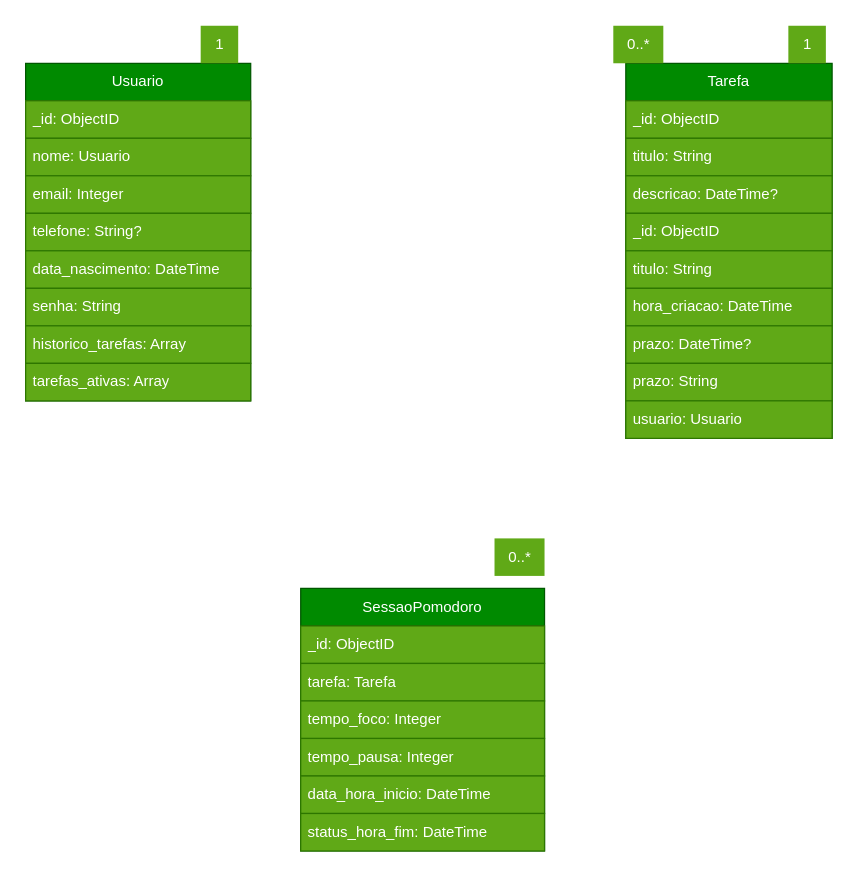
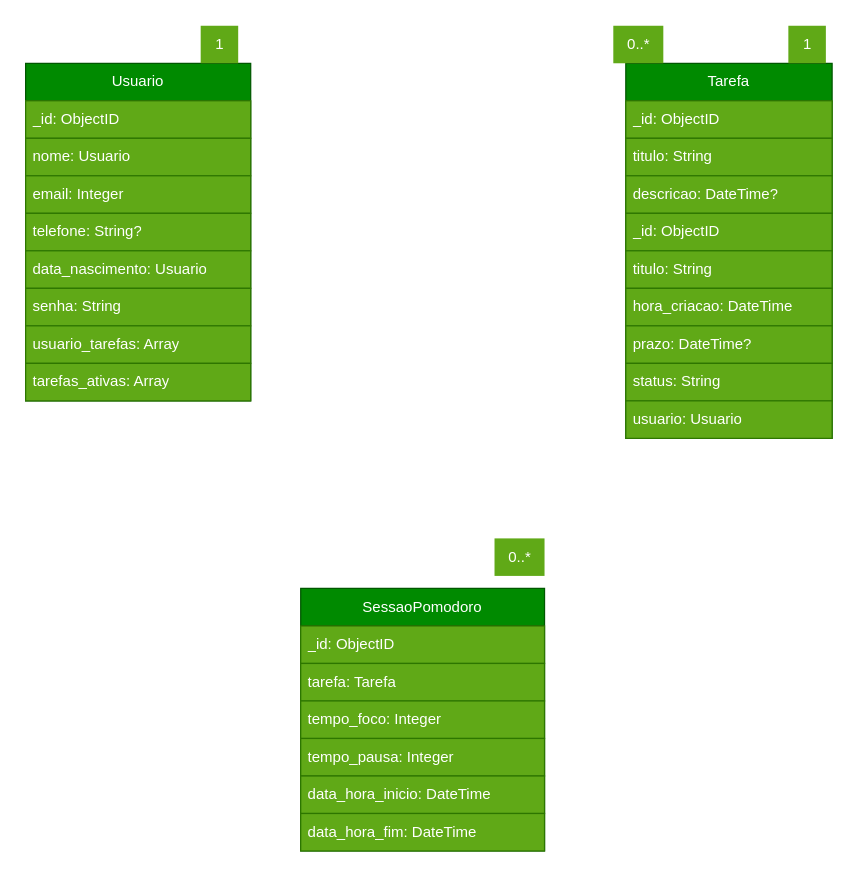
  <mxCell id="0" />
  <mxCell id="1" parent="0" />
  <mxCell id="2" value="Usuario" style="swimlane;fontStyle=0;childLayout=stackLayout;horizontal=1;startSize=30;horizontalStack=0;resizeParent=1;resizeParentMax=0;resizeLast=0;collapsible=1;marginBottom=0;whiteSpace=wrap;html=1;fillColor=#008a00;fontColor=#ffffff;strokeColor=#005700;" parent="1" vertex="1"><mxGeometry x="20" y="50" width="180" height="270" as="geometry" /></mxCell>
  <mxCell id="3" value="_id: ObjectID" style="text;strokeColor=#2D7600;fillColor=#60a917;align=left;verticalAlign=middle;spacingLeft=4;spacingRight=4;overflow=hidden;points=[[0,0.5],[1,0.5]];portConstraint=eastwest;rotatable=0;whiteSpace=wrap;html=1;fontColor=#ffffff;" parent="2" vertex="1"><mxGeometry y="30" width="180" height="30" as="geometry" /></mxCell>
  <mxCell id="4" value="nome: Usuario" style="text;strokeColor=#2D7600;fillColor=#60a917;align=left;verticalAlign=middle;spacingLeft=4;spacingRight=4;overflow=hidden;points=[[0,0.5],[1,0.5]];portConstraint=eastwest;rotatable=0;whiteSpace=wrap;html=1;fontColor=#ffffff;" parent="2" vertex="1"><mxGeometry y="60" width="180" height="30" as="geometry" /></mxCell>
  <mxCell id="5" value="email: Integer" style="text;strokeColor=#2D7600;fillColor=#60a917;align=left;verticalAlign=middle;spacingLeft=4;spacingRight=4;overflow=hidden;points=[[0,0.5],[1,0.5]];portConstraint=eastwest;rotatable=0;whiteSpace=wrap;html=1;fontColor=#ffffff;" parent="2" vertex="1"><mxGeometry y="90" width="180" height="30" as="geometry" /></mxCell>
  <mxCell id="6" value="telefone: String?" style="text;strokeColor=#2D7600;fillColor=#60a917;align=left;verticalAlign=middle;spacingLeft=4;spacingRight=4;overflow=hidden;points=[[0,0.5],[1,0.5]];portConstraint=eastwest;rotatable=0;whiteSpace=wrap;html=1;fontColor=#ffffff;" parent="2" vertex="1"><mxGeometry y="120" width="180" height="30" as="geometry" /></mxCell>
- <mxCell id="7" value="data_nascimento: DateTime" style="text;strokeColor=#2D7600;fillColor=#60a917;align=left;verticalAlign=middle;spacingLeft=4;spacingRight=4;overflow=hidden;points=[[0,0.5],[1,0.5]];portConstraint=eastwest;rotatable=0;whiteSpace=wrap;html=1;fontColor=#ffffff;" parent="2" vertex="1"><mxGeometry y="150" width="180" height="30" as="geometry" /></mxCell>
+ <mxCell id="7" value="data_nascimento: Usuario" style="text;strokeColor=#2D7600;fillColor=#60a917;align=left;verticalAlign=middle;spacingLeft=4;spacingRight=4;overflow=hidden;points=[[0,0.5],[1,0.5]];portConstraint=eastwest;rotatable=0;whiteSpace=wrap;html=1;fontColor=#ffffff;" parent="2" vertex="1"><mxGeometry y="150" width="180" height="30" as="geometry" /></mxCell>
  <mxCell id="8" value="senha: String" style="text;strokeColor=#2D7600;fillColor=#60a917;align=left;verticalAlign=middle;spacingLeft=4;spacingRight=4;overflow=hidden;points=[[0,0.5],[1,0.5]];portConstraint=eastwest;rotatable=0;whiteSpace=wrap;html=1;fontColor=#ffffff;" parent="2" vertex="1"><mxGeometry y="180" width="180" height="30" as="geometry" /></mxCell>
- <mxCell id="9" value="historico_tarefas: Array" style="text;strokeColor=#2D7600;fillColor=#60a917;align=left;verticalAlign=middle;spacingLeft=4;spacingRight=4;overflow=hidden;points=[[0,0.5],[1,0.5]];portConstraint=eastwest;rotatable=0;whiteSpace=wrap;html=1;fontColor=#ffffff;" parent="2" vertex="1"><mxGeometry y="210" width="180" height="30" as="geometry" /></mxCell>
+ <mxCell id="9" value="usuario_tarefas: Array" style="text;strokeColor=#2D7600;fillColor=#60a917;align=left;verticalAlign=middle;spacingLeft=4;spacingRight=4;overflow=hidden;points=[[0,0.5],[1,0.5]];portConstraint=eastwest;rotatable=0;whiteSpace=wrap;html=1;fontColor=#ffffff;" parent="2" vertex="1"><mxGeometry y="210" width="180" height="30" as="geometry" /></mxCell>
  <mxCell id="10" value="tarefas_ativas: Array" style="text;strokeColor=#2D7600;fillColor=#60a917;align=left;verticalAlign=middle;spacingLeft=4;spacingRight=4;overflow=hidden;points=[[0,0.5],[1,0.5]];portConstraint=eastwest;rotatable=0;whiteSpace=wrap;html=1;fontColor=#ffffff;" parent="2" vertex="1"><mxGeometry y="240" width="180" height="30" as="geometry" /></mxCell>
  <mxCell id="11" value="Tarefa" style="swimlane;fontStyle=0;childLayout=stackLayout;horizontal=1;startSize=30;horizontalStack=0;resizeParent=1;resizeParentMax=0;resizeLast=0;collapsible=1;marginBottom=0;whiteSpace=wrap;html=1;fillColor=#008a00;fontColor=#ffffff;strokeColor=#005700;" parent="1" vertex="1"><mxGeometry x="500" y="50" width="165" height="300" as="geometry" /></mxCell>
  <mxCell id="12" value="_id: ObjectID" style="text;strokeColor=#2D7600;fillColor=#60a917;align=left;verticalAlign=middle;spacingLeft=4;spacingRight=4;overflow=hidden;points=[[0,0.5],[1,0.5]];portConstraint=eastwest;rotatable=0;whiteSpace=wrap;html=1;fontColor=#ffffff;" parent="11" vertex="1"><mxGeometry y="30" width="165" height="30" as="geometry" /></mxCell>
  <mxCell id="13" value="titulo: String" style="text;strokeColor=#2D7600;fillColor=#60a917;align=left;verticalAlign=middle;spacingLeft=4;spacingRight=4;overflow=hidden;points=[[0,0.5],[1,0.5]];portConstraint=eastwest;rotatable=0;whiteSpace=wrap;html=1;fontColor=#ffffff;" parent="11" vertex="1"><mxGeometry y="60" width="165" height="30" as="geometry" /></mxCell>
  <mxCell id="14" value="descricao: DateTime?" style="text;strokeColor=#2D7600;fillColor=#60a917;align=left;verticalAlign=middle;spacingLeft=4;spacingRight=4;overflow=hidden;points=[[0,0.5],[1,0.5]];portConstraint=eastwest;rotatable=0;whiteSpace=wrap;html=1;fontColor=#ffffff;" parent="11" vertex="1"><mxGeometry y="90" width="165" height="30" as="geometry" /></mxCell>
  <mxCell id="15" value="_id: ObjectID" style="text;strokeColor=#2D7600;fillColor=#60a917;align=left;verticalAlign=middle;spacingLeft=4;spacingRight=4;overflow=hidden;points=[[0,0.5],[1,0.5]];portConstraint=eastwest;rotatable=0;whiteSpace=wrap;html=1;fontColor=#ffffff;" parent="11" vertex="1"><mxGeometry y="120" width="165" height="30" as="geometry" /></mxCell>
  <mxCell id="16" value="titulo: String" style="text;strokeColor=#2D7600;fillColor=#60a917;align=left;verticalAlign=middle;spacingLeft=4;spacingRight=4;overflow=hidden;points=[[0,0.5],[1,0.5]];portConstraint=eastwest;rotatable=0;whiteSpace=wrap;html=1;fontColor=#ffffff;" parent="11" vertex="1"><mxGeometry y="150" width="165" height="30" as="geometry" /></mxCell>
  <mxCell id="17" value="hora_criacao: DateTime" style="text;strokeColor=#2D7600;fillColor=#60a917;align=left;verticalAlign=middle;spacingLeft=4;spacingRight=4;overflow=hidden;points=[[0,0.5],[1,0.5]];portConstraint=eastwest;rotatable=0;whiteSpace=wrap;html=1;fontColor=#ffffff;" parent="11" vertex="1"><mxGeometry y="180" width="165" height="30" as="geometry" /></mxCell>
  <mxCell id="18" value="prazo: DateTime?" style="text;strokeColor=#2D7600;fillColor=#60a917;align=left;verticalAlign=middle;spacingLeft=4;spacingRight=4;overflow=hidden;points=[[0,0.5],[1,0.5]];portConstraint=eastwest;rotatable=0;whiteSpace=wrap;html=1;fontColor=#ffffff;" parent="11" vertex="1"><mxGeometry y="210" width="165" height="30" as="geometry" /></mxCell>
- <mxCell id="19" value="prazo: String" style="text;strokeColor=#2D7600;fillColor=#60a917;align=left;verticalAlign=middle;spacingLeft=4;spacingRight=4;overflow=hidden;points=[[0,0.5],[1,0.5]];portConstraint=eastwest;rotatable=0;whiteSpace=wrap;html=1;fontColor=#ffffff;" parent="11" vertex="1"><mxGeometry y="240" width="165" height="30" as="geometry" /></mxCell>
+ <mxCell id="19" value="status: String" style="text;strokeColor=#2D7600;fillColor=#60a917;align=left;verticalAlign=middle;spacingLeft=4;spacingRight=4;overflow=hidden;points=[[0,0.5],[1,0.5]];portConstraint=eastwest;rotatable=0;whiteSpace=wrap;html=1;fontColor=#ffffff;" parent="11" vertex="1"><mxGeometry y="240" width="165" height="30" as="geometry" /></mxCell>
  <mxCell id="20" value="usuario: Usuario" style="text;strokeColor=#2D7600;fillColor=#60a917;align=left;verticalAlign=middle;spacingLeft=4;spacingRight=4;overflow=hidden;points=[[0,0.5],[1,0.5]];portConstraint=eastwest;rotatable=0;whiteSpace=wrap;html=1;fontColor=#ffffff;" parent="11" vertex="1"><mxGeometry y="270" width="165" height="30" as="geometry" /></mxCell>
  <mxCell id="21" value="SessaoPomodoro" style="swimlane;fontStyle=0;childLayout=stackLayout;horizontal=1;startSize=30;horizontalStack=0;resizeParent=1;resizeParentMax=0;resizeLast=0;collapsible=1;marginBottom=0;whiteSpace=wrap;html=1;fillColor=#008a00;fontColor=#ffffff;strokeColor=#005700;" parent="1" vertex="1"><mxGeometry x="240" y="470" width="195" height="210" as="geometry" /></mxCell>
  <mxCell id="22" value="_id: ObjectID" style="text;strokeColor=#2D7600;fillColor=#60a917;align=left;verticalAlign=middle;spacingLeft=4;spacingRight=4;overflow=hidden;points=[[0,0.5],[1,0.5]];portConstraint=eastwest;rotatable=0;whiteSpace=wrap;html=1;fontColor=#ffffff;" parent="21" vertex="1"><mxGeometry y="30" width="195" height="30" as="geometry" /></mxCell>
  <mxCell id="23" value="tarefa: Tarefa" style="text;strokeColor=#2D7600;fillColor=#60a917;align=left;verticalAlign=middle;spacingLeft=4;spacingRight=4;overflow=hidden;points=[[0,0.5],[1,0.5]];portConstraint=eastwest;rotatable=0;whiteSpace=wrap;html=1;fontColor=#ffffff;" parent="21" vertex="1"><mxGeometry y="60" width="195" height="30" as="geometry" /></mxCell>
  <mxCell id="24" value="tempo_foco: Integer" style="text;strokeColor=#2D7600;fillColor=#60a917;align=left;verticalAlign=middle;spacingLeft=4;spacingRight=4;overflow=hidden;points=[[0,0.5],[1,0.5]];portConstraint=eastwest;rotatable=0;whiteSpace=wrap;html=1;fontColor=#ffffff;" parent="21" vertex="1"><mxGeometry y="90" width="195" height="30" as="geometry" /></mxCell>
  <mxCell id="25" value="tempo_pausa: Integer" style="text;strokeColor=#2D7600;fillColor=#60a917;align=left;verticalAlign=middle;spacingLeft=4;spacingRight=4;overflow=hidden;points=[[0,0.5],[1,0.5]];portConstraint=eastwest;rotatable=0;whiteSpace=wrap;html=1;fontColor=#ffffff;" parent="21" vertex="1"><mxGeometry y="120" width="195" height="30" as="geometry" /></mxCell>
  <mxCell id="26" value="data_hora_inicio: DateTime" style="text;strokeColor=#2D7600;fillColor=#60a917;align=left;verticalAlign=middle;spacingLeft=4;spacingRight=4;overflow=hidden;points=[[0,0.5],[1,0.5]];portConstraint=eastwest;rotatable=0;whiteSpace=wrap;html=1;fontColor=#ffffff;" parent="21" vertex="1"><mxGeometry y="150" width="195" height="30" as="geometry" /></mxCell>
- <mxCell id="27" value="status_hora_fim: DateTime" style="text;strokeColor=#2D7600;fillColor=#60a917;align=left;verticalAlign=middle;spacingLeft=4;spacingRight=4;overflow=hidden;points=[[0,0.5],[1,0.5]];portConstraint=eastwest;rotatable=0;whiteSpace=wrap;html=1;fontColor=#ffffff;" parent="21" vertex="1"><mxGeometry y="180" width="195" height="30" as="geometry" /></mxCell>
+ <mxCell id="27" value="data_hora_fim: DateTime" style="text;strokeColor=#2D7600;fillColor=#60a917;align=left;verticalAlign=middle;spacingLeft=4;spacingRight=4;overflow=hidden;points=[[0,0.5],[1,0.5]];portConstraint=eastwest;rotatable=0;whiteSpace=wrap;html=1;fontColor=#ffffff;" parent="21" vertex="1"><mxGeometry y="180" width="195" height="30" as="geometry" /></mxCell>
  <mxCell id="28" value="0..*" style="text;html=1;align=center;verticalAlign=middle;resizable=0;points=[];autosize=1;strokeColor=none;fillColor=#60a917;fontColor=#ffffff;" parent="1" vertex="1"><mxGeometry x="395" y="430" width="40" height="30" as="geometry" /></mxCell>
  <mxCell id="29" value="0..*" style="text;html=1;align=center;verticalAlign=middle;resizable=0;points=[];autosize=1;strokeColor=none;fillColor=#60a917;fontColor=#ffffff;" parent="1" vertex="1"><mxGeometry x="490" y="20" width="40" height="30" as="geometry" /></mxCell>
  <mxCell id="30" value="1" style="text;html=1;align=center;verticalAlign=middle;resizable=0;points=[];autosize=1;strokeColor=none;fillColor=#60a917;fontColor=#ffffff;" parent="1" vertex="1"><mxGeometry x="630" y="20" width="30" height="30" as="geometry" /></mxCell>
  <mxCell id="31" value="1" style="text;html=1;align=center;verticalAlign=middle;resizable=0;points=[];autosize=1;strokeColor=none;fillColor=#60a917;fontColor=#ffffff;" vertex="1" parent="1"><mxGeometry x="160" y="20" width="30" height="30" as="geometry" /></mxCell>
